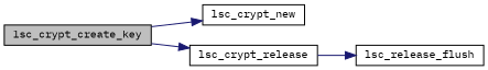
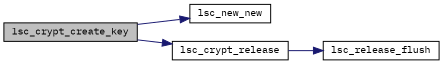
  digraph {
    fontname="IBM Plex Mono"
    rankdir=LR
    node [color=black fontname="IBM Plex Mono" fontsize=10 shape=record]
    edge [color=midnightblue fontname="IBM Plex Mono" fontsize=10 labelfontname=FreeSans labelfontsize=10 style=solid]
    n1 [fillcolor=grey75 fontcolor=black height=0.2 label=lsc_crypt_create_key style=filled width=0.4]
-   n2 [height=0.2 label=lsc_crypt_new width=0.4]
+   n2 [height=0.2 label=lsc_new_new width=0.4]
    n3 [height=0.2 label=lsc_crypt_release width=0.4]
    n4 [height=0.2 label=lsc_release_flush width=0.4]
    n1 -> n2
    n1 -> n3
    n3 -> n4
  }
